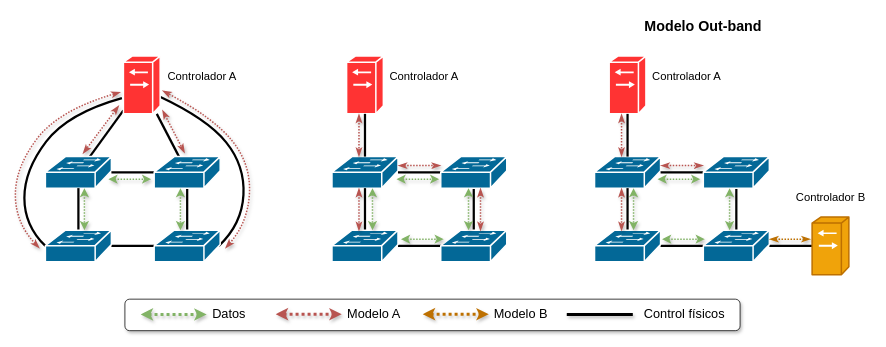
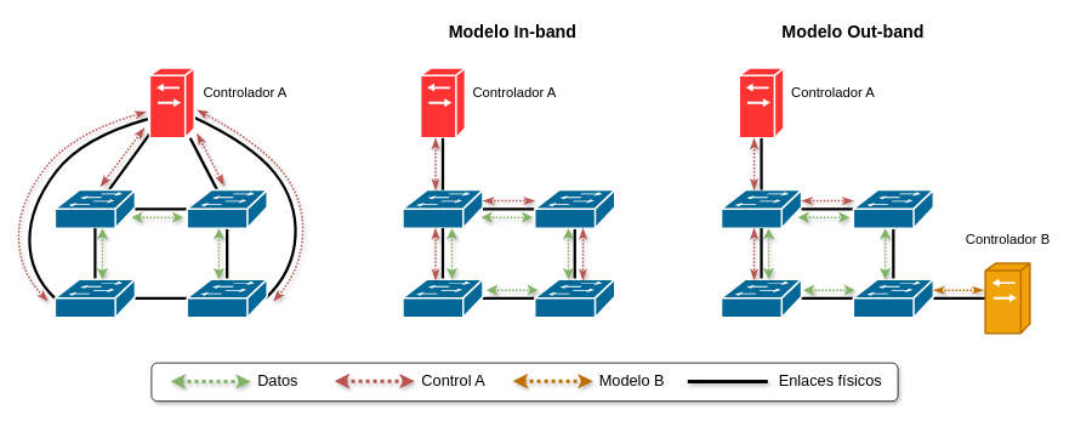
  <mxCell id="0" />
  <mxCell id="1" parent="0" />
  <mxCell id="2" value="" style="endArrow=none;html=1;rounded=0;strokeWidth=3;" edge="1" parent="1" source="35" target="34"><mxGeometry width="50" height="50" relative="1" as="geometry"><mxPoint x="1082" y="326.91" as="sourcePoint" /><mxPoint x="1025" y="326.91" as="targetPoint" /></mxGeometry></mxCell>
  <mxCell id="3" value="" style="endArrow=none;html=1;rounded=0;strokeWidth=3;strokeColor=default;curved=1;exitX=0.98;exitY=0.5;exitDx=0;exitDy=0;exitPerimeter=0;entryX=0.98;entryY=0.701;entryDx=0;entryDy=0;entryPerimeter=0;" edge="1" parent="1" source="16" target="8"><mxGeometry width="50" height="50" relative="1" as="geometry"><mxPoint x="316" y="325" as="sourcePoint" /><mxPoint x="212" y="120" as="targetPoint" /><Array as="points"><mxPoint x="322" y="298" /><mxPoint x="326" y="220" /><mxPoint x="276" y="158" /></Array></mxGeometry></mxCell>
  <mxCell id="4" value="" style="endArrow=none;html=1;rounded=0;strokeWidth=3;strokeColor=default;curved=1;exitX=0;exitY=0.5;exitDx=0;exitDy=0;exitPerimeter=0;" edge="1" parent="1" source="15"><mxGeometry width="50" height="50" relative="1" as="geometry"><mxPoint x="136" y="246" as="sourcePoint" /><mxPoint x="162" y="130" as="targetPoint" /><Array as="points"><mxPoint x="32" y="300" /><mxPoint x="32" y="226" /><mxPoint x="90" y="150" /></Array></mxGeometry></mxCell>
  <mxCell id="5" value="" style="endArrow=none;html=1;rounded=0;strokeWidth=3;" edge="1" parent="1" source="14" target="8"><mxGeometry width="50" height="50" relative="1" as="geometry"><mxPoint x="231" y="226" as="sourcePoint" /><mxPoint x="174" y="226" as="targetPoint" /></mxGeometry></mxCell>
  <mxCell id="6" value="" style="endArrow=none;html=1;rounded=0;strokeWidth=3;" edge="1" parent="1" source="9" target="8"><mxGeometry width="50" height="50" relative="1" as="geometry"><mxPoint x="254" y="237" as="sourcePoint" /><mxPoint x="224" y="180" as="targetPoint" /></mxGeometry></mxCell>
  <mxCell id="7" value="" style="endArrow=none;html=1;rounded=0;strokeWidth=3;" edge="1" parent="1" source="16" target="15"><mxGeometry width="50" height="50" relative="1" as="geometry"><mxPoint x="198" y="329" as="sourcePoint" /><mxPoint x="152" y="329" as="targetPoint" /></mxGeometry></mxCell>
  <mxCell id="8" value="" style="shape=mxgraph.cisco.switches.generic_softswitch;html=1;pointerEvents=1;dashed=0;fillColor=#FF3333;strokeColor=#ffffff;strokeWidth=2;verticalLabelPosition=bottom;verticalAlign=top;align=center;outlineConnect=0;aspect=fixed;" parent="1" vertex="1"><mxGeometry x="164" y="74" width="49" height="77" as="geometry" /></mxCell>
  <mxCell id="9" value="" style="shape=mxgraph.cisco.switches.workgroup_switch;html=1;pointerEvents=1;dashed=0;fillColor=#036897;strokeColor=#ffffff;strokeWidth=2;verticalLabelPosition=bottom;verticalAlign=top;align=center;outlineConnect=0;aspect=fixed;" parent="1" vertex="1"><mxGeometry x="60" y="208" width="88" height="42" as="geometry" /></mxCell>
  <mxCell id="10" value="" style="endArrow=none;html=1;rounded=0;strokeWidth=3;" parent="1" edge="1" target="9" source="14"><mxGeometry width="50" height="50" relative="1" as="geometry"><mxPoint x="198" y="229" as="sourcePoint" /><mxPoint x="90" y="230" as="targetPoint" /></mxGeometry></mxCell>
+ <mxCell id="11" value="&lt;font style=&quot;font-size: 19px;&quot;&gt;&lt;b style=&quot;&quot;&gt;Modelo In-band&lt;/b&gt;&lt;/font&gt;" style="text;html=1;align=center;verticalAlign=middle;whiteSpace=wrap;rounded=0;" parent="1" vertex="1"><mxGeometry x="451" y="20" width="224" height="30" as="geometry" /></mxCell>
  <mxCell id="12" value="" style="endArrow=none;html=1;rounded=0;strokeWidth=3;" edge="1" parent="1" source="15" target="9"><mxGeometry width="50" height="50" relative="1" as="geometry"><mxPoint x="104" y="304" as="sourcePoint" /><mxPoint x="176" y="330" as="targetPoint" /></mxGeometry></mxCell>
  <mxCell id="13" value="" style="endArrow=none;html=1;rounded=0;strokeWidth=3;" edge="1" parent="1" source="16" target="14"><mxGeometry width="50" height="50" relative="1" as="geometry"><mxPoint x="246" y="304" as="sourcePoint" /><mxPoint x="246" y="254" as="targetPoint" /></mxGeometry></mxCell>
  <mxCell id="14" value="" style="shape=mxgraph.cisco.switches.workgroup_switch;html=1;pointerEvents=1;dashed=0;fillColor=#036897;strokeColor=#ffffff;strokeWidth=2;verticalLabelPosition=bottom;verticalAlign=top;align=center;outlineConnect=0;aspect=fixed;" vertex="1" parent="1"><mxGeometry x="205" y="208" width="88" height="42" as="geometry" /></mxCell>
  <mxCell id="15" value="" style="shape=mxgraph.cisco.switches.workgroup_switch;html=1;pointerEvents=1;dashed=0;fillColor=#036897;strokeColor=#ffffff;strokeWidth=2;verticalLabelPosition=bottom;verticalAlign=top;align=center;outlineConnect=0;aspect=fixed;" vertex="1" parent="1"><mxGeometry x="60" y="306" width="88" height="42" as="geometry" /></mxCell>
  <mxCell id="16" value="" style="shape=mxgraph.cisco.switches.workgroup_switch;html=1;pointerEvents=1;dashed=0;fillColor=#036897;strokeColor=#ffffff;strokeWidth=2;verticalLabelPosition=bottom;verticalAlign=top;align=center;outlineConnect=0;aspect=fixed;" vertex="1" parent="1"><mxGeometry x="205" y="306" width="88" height="42" as="geometry" /></mxCell>
  <mxCell id="17" value="" style="endArrow=none;html=1;rounded=0;strokeWidth=3;" edge="1" parent="1" source="25" target="24"><mxGeometry width="50" height="50" relative="1" as="geometry"><mxPoint x="580" y="329" as="sourcePoint" /><mxPoint x="534" y="329" as="targetPoint" /></mxGeometry></mxCell>
  <mxCell id="18" value="" style="shape=mxgraph.cisco.switches.generic_softswitch;html=1;pointerEvents=1;dashed=0;fillColor=#FF3333;strokeColor=#ffffff;strokeWidth=2;verticalLabelPosition=bottom;verticalAlign=top;align=center;outlineConnect=0;aspect=fixed;" vertex="1" parent="1"><mxGeometry x="461.5" y="74" width="49" height="77" as="geometry" /></mxCell>
  <mxCell id="19" value="" style="shape=mxgraph.cisco.switches.workgroup_switch;html=1;pointerEvents=1;dashed=0;fillColor=#036897;strokeColor=#ffffff;strokeWidth=2;verticalLabelPosition=bottom;verticalAlign=top;align=center;outlineConnect=0;aspect=fixed;" vertex="1" parent="1"><mxGeometry x="442" y="208" width="88" height="42" as="geometry" /></mxCell>
  <mxCell id="20" value="" style="endArrow=none;html=1;rounded=0;strokeWidth=3;" edge="1" parent="1" source="23" target="19"><mxGeometry width="50" height="50" relative="1" as="geometry"><mxPoint x="580" y="229" as="sourcePoint" /><mxPoint x="472" y="230" as="targetPoint" /></mxGeometry></mxCell>
  <mxCell id="21" value="" style="endArrow=none;html=1;rounded=0;strokeWidth=3;" edge="1" parent="1" source="24" target="19"><mxGeometry width="50" height="50" relative="1" as="geometry"><mxPoint x="486" y="304" as="sourcePoint" /><mxPoint x="558" y="330" as="targetPoint" /></mxGeometry></mxCell>
  <mxCell id="22" value="" style="endArrow=none;html=1;rounded=0;strokeWidth=3;" edge="1" parent="1" source="25" target="23"><mxGeometry width="50" height="50" relative="1" as="geometry"><mxPoint x="628" y="304" as="sourcePoint" /><mxPoint x="628" y="254" as="targetPoint" /></mxGeometry></mxCell>
  <mxCell id="23" value="" style="shape=mxgraph.cisco.switches.workgroup_switch;html=1;pointerEvents=1;dashed=0;fillColor=#036897;strokeColor=#ffffff;strokeWidth=2;verticalLabelPosition=bottom;verticalAlign=top;align=center;outlineConnect=0;aspect=fixed;" vertex="1" parent="1"><mxGeometry x="587" y="208" width="88" height="42" as="geometry" /></mxCell>
  <mxCell id="24" value="" style="shape=mxgraph.cisco.switches.workgroup_switch;html=1;pointerEvents=1;dashed=0;fillColor=#036897;strokeColor=#ffffff;strokeWidth=2;verticalLabelPosition=bottom;verticalAlign=top;align=center;outlineConnect=0;aspect=fixed;" vertex="1" parent="1"><mxGeometry x="442" y="306" width="88" height="42" as="geometry" /></mxCell>
  <mxCell id="25" value="" style="shape=mxgraph.cisco.switches.workgroup_switch;html=1;pointerEvents=1;dashed=0;fillColor=#036897;strokeColor=#ffffff;strokeWidth=2;verticalLabelPosition=bottom;verticalAlign=top;align=center;outlineConnect=0;aspect=fixed;" vertex="1" parent="1"><mxGeometry x="587" y="306" width="88" height="42" as="geometry" /></mxCell>
  <mxCell id="26" value="" style="endArrow=none;html=1;rounded=0;strokeWidth=3;" edge="1" parent="1" source="34" target="33"><mxGeometry width="50" height="50" relative="1" as="geometry"><mxPoint x="930" y="329" as="sourcePoint" /><mxPoint x="884" y="329" as="targetPoint" /></mxGeometry></mxCell>
  <mxCell id="27" value="" style="shape=mxgraph.cisco.switches.generic_softswitch;html=1;pointerEvents=1;dashed=0;fillColor=#FF3333;strokeColor=#ffffff;strokeWidth=2;verticalLabelPosition=bottom;verticalAlign=top;align=center;outlineConnect=0;aspect=fixed;" vertex="1" parent="1"><mxGeometry x="811.5" y="74" width="49" height="77" as="geometry" /></mxCell>
  <mxCell id="28" value="" style="shape=mxgraph.cisco.switches.workgroup_switch;html=1;pointerEvents=1;dashed=0;fillColor=#036897;strokeColor=#ffffff;strokeWidth=2;verticalLabelPosition=bottom;verticalAlign=top;align=center;outlineConnect=0;aspect=fixed;" vertex="1" parent="1"><mxGeometry x="792" y="208" width="88" height="42" as="geometry" /></mxCell>
  <mxCell id="29" value="" style="endArrow=none;html=1;rounded=0;strokeWidth=3;" edge="1" parent="1" source="32" target="28"><mxGeometry width="50" height="50" relative="1" as="geometry"><mxPoint x="930" y="229" as="sourcePoint" /><mxPoint x="822" y="230" as="targetPoint" /></mxGeometry></mxCell>
  <mxCell id="30" value="" style="endArrow=none;html=1;rounded=0;strokeWidth=3;" edge="1" parent="1" source="33" target="28"><mxGeometry width="50" height="50" relative="1" as="geometry"><mxPoint x="836" y="304" as="sourcePoint" /><mxPoint x="908" y="330" as="targetPoint" /></mxGeometry></mxCell>
  <mxCell id="31" value="" style="endArrow=none;html=1;rounded=0;strokeWidth=3;" edge="1" parent="1" source="34" target="32"><mxGeometry width="50" height="50" relative="1" as="geometry"><mxPoint x="978" y="304" as="sourcePoint" /><mxPoint x="978" y="254" as="targetPoint" /></mxGeometry></mxCell>
  <mxCell id="32" value="" style="shape=mxgraph.cisco.switches.workgroup_switch;html=1;pointerEvents=1;dashed=0;fillColor=#036897;strokeColor=#ffffff;strokeWidth=2;verticalLabelPosition=bottom;verticalAlign=top;align=center;outlineConnect=0;aspect=fixed;" vertex="1" parent="1"><mxGeometry x="937" y="208" width="88" height="42" as="geometry" /></mxCell>
  <mxCell id="33" value="" style="shape=mxgraph.cisco.switches.workgroup_switch;html=1;pointerEvents=1;dashed=0;fillColor=#036897;strokeColor=#ffffff;strokeWidth=2;verticalLabelPosition=bottom;verticalAlign=top;align=center;outlineConnect=0;aspect=fixed;" vertex="1" parent="1"><mxGeometry x="792" y="306" width="88" height="42" as="geometry" /></mxCell>
  <mxCell id="34" value="" style="shape=mxgraph.cisco.switches.workgroup_switch;html=1;pointerEvents=1;dashed=0;fillColor=#036897;strokeColor=#ffffff;strokeWidth=2;verticalLabelPosition=bottom;verticalAlign=top;align=center;outlineConnect=0;aspect=fixed;" vertex="1" parent="1"><mxGeometry x="937" y="306" width="88" height="42" as="geometry" /></mxCell>
  <mxCell id="35" value="" style="shape=mxgraph.cisco.switches.generic_softswitch;html=1;pointerEvents=1;dashed=0;strokeWidth=2;verticalLabelPosition=bottom;verticalAlign=top;align=center;outlineConnect=0;aspect=fixed;fillStyle=auto;fillColor=#f0a30a;strokeColor=#BD7000;fontColor=#000000;" vertex="1" parent="1"><mxGeometry x="1082" y="288.5" width="49" height="77" as="geometry" /></mxCell>
  <mxCell id="36" value="" style="endArrow=classic;startArrow=classic;html=1;rounded=0;fillColor=#d5e8d4;strokeColor=#82b366;strokeWidth=2;dashed=1;dashPattern=1 1;shadow=1;" edge="1" parent="1"><mxGeometry width="50" height="50" relative="1" as="geometry"><mxPoint x="144" y="238" as="sourcePoint" /><mxPoint x="201" y="238" as="targetPoint" /></mxGeometry></mxCell>
  <mxCell id="37" value="" style="endArrow=classic;startArrow=classic;html=1;rounded=0;fillColor=#d5e8d4;strokeColor=#82b366;strokeWidth=2;dashed=1;dashPattern=1 1;shadow=1;" edge="1" parent="1"><mxGeometry width="50" height="50" relative="1" as="geometry"><mxPoint x="240" y="250" as="sourcePoint" /><mxPoint x="240" y="306" as="targetPoint" /></mxGeometry></mxCell>
  <mxCell id="38" value="" style="endArrow=classic;startArrow=classic;html=1;rounded=0;fillColor=#d5e8d4;strokeColor=#82b366;strokeWidth=2;dashed=1;dashPattern=1 1;shadow=1;" edge="1" parent="1"><mxGeometry width="50" height="50" relative="1" as="geometry"><mxPoint x="112" y="250" as="sourcePoint" /><mxPoint x="112" y="306" as="targetPoint" /></mxGeometry></mxCell>
  <mxCell id="39" value="" style="endArrow=classic;startArrow=classic;html=1;rounded=0;fillColor=#d5e8d4;strokeColor=#82b366;strokeWidth=2;dashed=1;dashPattern=1 1;shadow=1;" edge="1" parent="1"><mxGeometry width="50" height="50" relative="1" as="geometry"><mxPoint x="528" y="238" as="sourcePoint" /><mxPoint x="585" y="238" as="targetPoint" /></mxGeometry></mxCell>
  <mxCell id="40" value="" style="endArrow=classic;startArrow=classic;html=1;rounded=0;fillColor=#d5e8d4;strokeColor=#82b366;strokeWidth=2;dashed=1;dashPattern=1 1;shadow=1;" edge="1" parent="1"><mxGeometry width="50" height="50" relative="1" as="geometry"><mxPoint x="534" y="318" as="sourcePoint" /><mxPoint x="591" y="318" as="targetPoint" /></mxGeometry></mxCell>
  <mxCell id="41" value="" style="endArrow=classic;startArrow=classic;html=1;rounded=0;fillColor=#d5e8d4;strokeColor=#82b366;strokeWidth=2;dashed=1;dashPattern=1 1;shadow=1;" edge="1" parent="1"><mxGeometry width="50" height="50" relative="1" as="geometry"><mxPoint x="624" y="250" as="sourcePoint" /><mxPoint x="624" y="306" as="targetPoint" /></mxGeometry></mxCell>
  <mxCell id="42" value="" style="endArrow=classic;startArrow=classic;html=1;rounded=0;fillColor=#d5e8d4;strokeColor=#82b366;strokeWidth=2;dashed=1;dashPattern=1 1;shadow=1;" edge="1" parent="1"><mxGeometry width="50" height="50" relative="1" as="geometry"><mxPoint x="496" y="250" as="sourcePoint" /><mxPoint x="496" y="306" as="targetPoint" /></mxGeometry></mxCell>
  <mxCell id="43" value="" style="endArrow=classic;startArrow=classic;html=1;rounded=0;fillColor=#d5e8d4;strokeColor=#82b366;strokeWidth=2;dashed=1;dashPattern=1 1;shadow=1;" edge="1" parent="1"><mxGeometry width="50" height="50" relative="1" as="geometry"><mxPoint x="876" y="238" as="sourcePoint" /><mxPoint x="933" y="238" as="targetPoint" /></mxGeometry></mxCell>
  <mxCell id="44" value="" style="endArrow=classic;startArrow=classic;html=1;rounded=0;fillColor=#d5e8d4;strokeColor=#82b366;strokeWidth=2;dashed=1;dashPattern=1 1;shadow=1;" edge="1" parent="1"><mxGeometry width="50" height="50" relative="1" as="geometry"><mxPoint x="882" y="318" as="sourcePoint" /><mxPoint x="939" y="318" as="targetPoint" /></mxGeometry></mxCell>
  <mxCell id="45" value="" style="endArrow=classic;startArrow=classic;html=1;rounded=0;fillColor=#d5e8d4;strokeColor=#82b366;strokeWidth=2;dashed=1;dashPattern=1 1;shadow=1;" edge="1" parent="1"><mxGeometry width="50" height="50" relative="1" as="geometry"><mxPoint x="972" y="250" as="sourcePoint" /><mxPoint x="972" y="306" as="targetPoint" /></mxGeometry></mxCell>
  <mxCell id="46" value="" style="endArrow=classic;startArrow=classic;html=1;rounded=0;fillColor=#d5e8d4;strokeColor=#82b366;strokeWidth=2;dashed=1;dashPattern=1 1;shadow=1;" edge="1" parent="1"><mxGeometry width="50" height="50" relative="1" as="geometry"><mxPoint x="844" y="250" as="sourcePoint" /><mxPoint x="844" y="306" as="targetPoint" /></mxGeometry></mxCell>
  <mxCell id="47" value="" style="endArrow=none;html=1;rounded=0;strokeWidth=3;" edge="1" parent="1" source="19" target="18"><mxGeometry width="50" height="50" relative="1" as="geometry"><mxPoint x="276" y="239" as="sourcePoint" /><mxPoint x="246" y="182" as="targetPoint" /></mxGeometry></mxCell>
  <mxCell id="48" value="" style="endArrow=none;html=1;rounded=0;strokeWidth=3;" edge="1" parent="1" source="28" target="27"><mxGeometry width="50" height="50" relative="1" as="geometry"><mxPoint x="835.47" y="208" as="sourcePoint" /><mxPoint x="835.47" y="151" as="targetPoint" /></mxGeometry></mxCell>
  <mxCell id="49" value="" style="endArrow=classicThin;startArrow=classicThin;html=1;rounded=0;fillColor=#f8cecc;strokeColor=#b85450;strokeWidth=2;dashed=1;dashPattern=1 1;startFill=1;endFill=1;shadow=1;" edge="1" parent="1"><mxGeometry width="50" height="50" relative="1" as="geometry"><mxPoint x="158" y="140" as="sourcePoint" /><mxPoint x="110" y="204" as="targetPoint" /></mxGeometry></mxCell>
  <mxCell id="50" value="" style="endArrow=classicThin;startArrow=classicThin;html=1;rounded=0;fillColor=#f8cecc;strokeColor=#b85450;strokeWidth=2;dashed=1;dashPattern=1 1;startFill=1;endFill=1;shadow=1;" edge="1" parent="1"><mxGeometry width="50" height="50" relative="1" as="geometry"><mxPoint x="216.004" y="146" as="sourcePoint" /><mxPoint x="245.604" y="203" as="targetPoint" /></mxGeometry></mxCell>
  <mxCell id="51" value="" style="endArrow=classicThin;html=1;rounded=0;strokeWidth=2;strokeColor=#b85450;curved=1;dashed=1;dashPattern=1 1;fillColor=#f8cecc;startArrow=classicThin;startFill=1;endFill=1;shadow=1;" edge="1" parent="1"><mxGeometry width="50" height="50" relative="1" as="geometry"><mxPoint x="52" y="330" as="sourcePoint" /><mxPoint x="160" y="122" as="targetPoint" /><Array as="points"><mxPoint x="20" y="296" /><mxPoint x="20" y="222" /><mxPoint x="78" y="146" /></Array></mxGeometry></mxCell>
  <mxCell id="52" value="" style="endArrow=classicThin;html=1;rounded=0;strokeWidth=2;strokeColor=#b85450;curved=1;fillColor=#f8cecc;dashed=1;dashPattern=1 1;startArrow=classicThin;startFill=1;endFill=1;shadow=1;" edge="1" parent="1"><mxGeometry width="50" height="50" relative="1" as="geometry"><mxPoint x="300" y="330" as="sourcePoint" /><mxPoint x="216" y="120" as="targetPoint" /><Array as="points"><mxPoint x="330" y="296" /><mxPoint x="334" y="218" /><mxPoint x="284" y="156" /></Array></mxGeometry></mxCell>
  <mxCell id="53" value="" style="endArrow=classicThin;startArrow=classicThin;html=1;rounded=0;fillColor=#f8cecc;strokeColor=#b85450;strokeWidth=2;dashed=1;dashPattern=1 1;startFill=1;endFill=1;shadow=1;" edge="1" parent="1"><mxGeometry width="50" height="50" relative="1" as="geometry"><mxPoint x="478" y="151" as="sourcePoint" /><mxPoint x="478" y="208" as="targetPoint" /></mxGeometry></mxCell>
  <mxCell id="54" value="" style="endArrow=classicThin;startArrow=classicThin;html=1;rounded=0;fillColor=#f8cecc;strokeColor=#b85450;strokeWidth=2;dashed=1;dashPattern=1 1;startFill=1;endFill=1;shadow=1;" edge="1" parent="1"><mxGeometry width="50" height="50" relative="1" as="geometry"><mxPoint x="478" y="250" as="sourcePoint" /><mxPoint x="478" y="307" as="targetPoint" /></mxGeometry></mxCell>
  <mxCell id="55" value="" style="endArrow=classicThin;startArrow=classicThin;html=1;rounded=0;fillColor=#f8cecc;strokeColor=#b85450;strokeWidth=2;dashed=1;dashPattern=1 1;startFill=1;endFill=1;shadow=1;" edge="1" parent="1"><mxGeometry width="50" height="50" relative="1" as="geometry"><mxPoint x="640" y="250" as="sourcePoint" /><mxPoint x="640" y="307" as="targetPoint" /></mxGeometry></mxCell>
  <mxCell id="56" value="" style="endArrow=classicThin;startArrow=classicThin;html=1;rounded=0;fillColor=#f8cecc;strokeColor=#b85450;strokeWidth=2;dashed=1;dashPattern=1 1;startFill=1;endFill=1;shadow=1;" edge="1" parent="1"><mxGeometry width="50" height="50" relative="1" as="geometry"><mxPoint x="530" y="220" as="sourcePoint" /><mxPoint x="587" y="220" as="targetPoint" /></mxGeometry></mxCell>
  <mxCell id="57" value="" style="endArrow=classicThin;startArrow=classicThin;html=1;rounded=0;fillColor=#f8cecc;strokeColor=#b85450;strokeWidth=2;dashed=1;dashPattern=1 1;startFill=1;endFill=1;shadow=1;" edge="1" parent="1"><mxGeometry width="50" height="50" relative="1" as="geometry"><mxPoint x="828" y="151" as="sourcePoint" /><mxPoint x="828" y="208" as="targetPoint" /></mxGeometry></mxCell>
  <mxCell id="58" value="" style="endArrow=classicThin;startArrow=classicThin;html=1;rounded=0;fillColor=#f8cecc;strokeColor=#b85450;strokeWidth=2;dashed=1;dashPattern=1 1;startFill=1;endFill=1;shadow=1;" edge="1" parent="1"><mxGeometry width="50" height="50" relative="1" as="geometry"><mxPoint x="828" y="250" as="sourcePoint" /><mxPoint x="828" y="307" as="targetPoint" /></mxGeometry></mxCell>
  <mxCell id="59" value="" style="endArrow=classicThin;startArrow=classicThin;html=1;rounded=0;fillColor=#f8cecc;strokeColor=#b85450;strokeWidth=2;dashed=1;dashPattern=1 1;startFill=1;endFill=1;shadow=1;" edge="1" parent="1"><mxGeometry width="50" height="50" relative="1" as="geometry"><mxPoint x="880" y="220" as="sourcePoint" /><mxPoint x="937" y="220" as="targetPoint" /></mxGeometry></mxCell>
  <mxCell id="60" value="" style="endArrow=classicThin;startArrow=classicThin;html=1;rounded=0;fillColor=#f0a30a;strokeColor=#BD7000;strokeWidth=2;dashed=1;dashPattern=1 1;startFill=1;endFill=1;shadow=1;" edge="1" parent="1"><mxGeometry width="50" height="50" relative="1" as="geometry"><mxPoint x="1025" y="318" as="sourcePoint" /><mxPoint x="1080" y="318" as="targetPoint" /></mxGeometry></mxCell>
  <mxCell id="61" value="&lt;font style=&quot;font-size: 19px;&quot;&gt;&lt;b style=&quot;&quot;&gt;Modelo Out&lt;/b&gt;&lt;b style=&quot;&quot;&gt;-band&lt;/b&gt;&lt;/font&gt;" style="text;html=1;align=center;verticalAlign=middle;whiteSpace=wrap;rounded=0;" vertex="1" parent="1"><mxGeometry x="825" y="20" width="224" height="30" as="geometry" /></mxCell>
  <mxCell id="62" value="" style="rounded=1;whiteSpace=wrap;html=1;shadow=1;" vertex="1" parent="1"><mxGeometry x="166" y="398" width="820" height="42" as="geometry" /></mxCell>
  <mxCell id="63" value="" style="endArrow=classic;startArrow=classic;html=1;rounded=0;fillColor=#d5e8d4;strokeColor=#82b366;strokeWidth=4;dashed=1;dashPattern=1 1;startSize=4;endSize=4;shadow=1;" edge="1" parent="1"><mxGeometry width="50" height="50" relative="1" as="geometry"><mxPoint x="187" y="418.33" as="sourcePoint" /><mxPoint x="275" y="418.47" as="targetPoint" /></mxGeometry></mxCell>
  <mxCell id="64" value="&lt;font style=&quot;font-size: 17px;&quot;&gt;Datos&lt;/font&gt;" style="text;html=1;align=center;verticalAlign=middle;whiteSpace=wrap;rounded=0;" vertex="1" parent="1"><mxGeometry x="275" y="404" width="60" height="30" as="geometry" /></mxCell>
  <mxCell id="65" value="" style="endArrow=classic;startArrow=classic;html=1;rounded=0;fillColor=#f8cecc;strokeColor=#b85450;strokeWidth=4;dashed=1;dashPattern=1 1;startSize=4;endSize=4;shadow=1;" edge="1" parent="1"><mxGeometry width="50" height="50" relative="1" as="geometry"><mxPoint x="367" y="418" as="sourcePoint" /><mxPoint x="455" y="418.14" as="targetPoint" /></mxGeometry></mxCell>
- <mxCell id="66" value="&lt;font style=&quot;font-size: 17px;&quot;&gt;Modelo A&lt;/font&gt;" style="text;html=1;align=center;verticalAlign=middle;whiteSpace=wrap;rounded=0;" vertex="1" parent="1"><mxGeometry x="461" y="404" width="74" height="30" as="geometry" /></mxCell>
+ <mxCell id="66" value="&lt;font style=&quot;font-size: 17px;&quot;&gt;Control A&lt;/font&gt;" style="text;html=1;align=center;verticalAlign=middle;whiteSpace=wrap;rounded=0;" vertex="1" parent="1"><mxGeometry x="461" y="404" width="74" height="30" as="geometry" /></mxCell>
  <mxCell id="67" value="" style="endArrow=classic;startArrow=classic;html=1;rounded=0;fillColor=#f0a30a;strokeColor=#BD7000;strokeWidth=4;dashed=1;dashPattern=1 1;startSize=4;endSize=4;shadow=1;" edge="1" parent="1"><mxGeometry width="50" height="50" relative="1" as="geometry"><mxPoint x="563" y="418" as="sourcePoint" /><mxPoint x="651" y="418.14" as="targetPoint" /></mxGeometry></mxCell>
  <mxCell id="68" value="&lt;font style=&quot;font-size: 17px;&quot;&gt;Modelo B&lt;/font&gt;" style="text;html=1;align=center;verticalAlign=middle;whiteSpace=wrap;rounded=0;" vertex="1" parent="1"><mxGeometry x="657" y="404" width="74" height="30" as="geometry" /></mxCell>
  <mxCell id="69" value="" style="endArrow=none;startArrow=none;html=1;rounded=0;fillColor=#f0a30a;strokeColor=#000000;strokeWidth=4;startSize=4;endSize=4;shadow=1;startFill=0;" edge="1" parent="1"><mxGeometry width="50" height="50" relative="1" as="geometry"><mxPoint x="755" y="418.33" as="sourcePoint" /><mxPoint x="843" y="418.47" as="targetPoint" /></mxGeometry></mxCell>
- <mxCell id="70" value="&lt;font style=&quot;font-size: 17px;&quot;&gt;Control físicos&lt;/font&gt;" style="text;html=1;align=center;verticalAlign=middle;whiteSpace=wrap;rounded=0;" vertex="1" parent="1"><mxGeometry x="847" y="404" width="130" height="30" as="geometry" /></mxCell>
+ <mxCell id="70" value="&lt;font style=&quot;font-size: 17px;&quot;&gt;Enlaces físicos&lt;/font&gt;" style="text;html=1;align=center;verticalAlign=middle;whiteSpace=wrap;rounded=0;" vertex="1" parent="1"><mxGeometry x="847" y="404" width="130" height="30" as="geometry" /></mxCell>
  <mxCell id="71" value="&lt;font style=&quot;font-size: 15px;&quot;&gt;Controlador A&lt;/font&gt;" style="text;html=1;align=center;verticalAlign=middle;whiteSpace=wrap;rounded=0;" vertex="1" parent="1"><mxGeometry x="217" y="86" width="104" height="30" as="geometry" /></mxCell>
  <mxCell id="72" value="&lt;font style=&quot;font-size: 15px;&quot;&gt;Controlador B&lt;/font&gt;" style="text;html=1;align=center;verticalAlign=middle;whiteSpace=wrap;rounded=0;" vertex="1" parent="1"><mxGeometry x="1055" y="246" width="104" height="30" as="geometry" /></mxCell>
  <mxCell id="73" value="&lt;font style=&quot;font-size: 15px;&quot;&gt;Controlador A&lt;/font&gt;" style="text;html=1;align=center;verticalAlign=middle;whiteSpace=wrap;rounded=0;" vertex="1" parent="1"><mxGeometry x="513" y="86" width="104" height="30" as="geometry" /></mxCell>
  <mxCell id="74" value="&lt;font style=&quot;font-size: 15px;&quot;&gt;Controlador A&lt;/font&gt;" style="text;html=1;align=center;verticalAlign=middle;whiteSpace=wrap;rounded=0;" vertex="1" parent="1"><mxGeometry x="863" y="86" width="104" height="30" as="geometry" /></mxCell>
